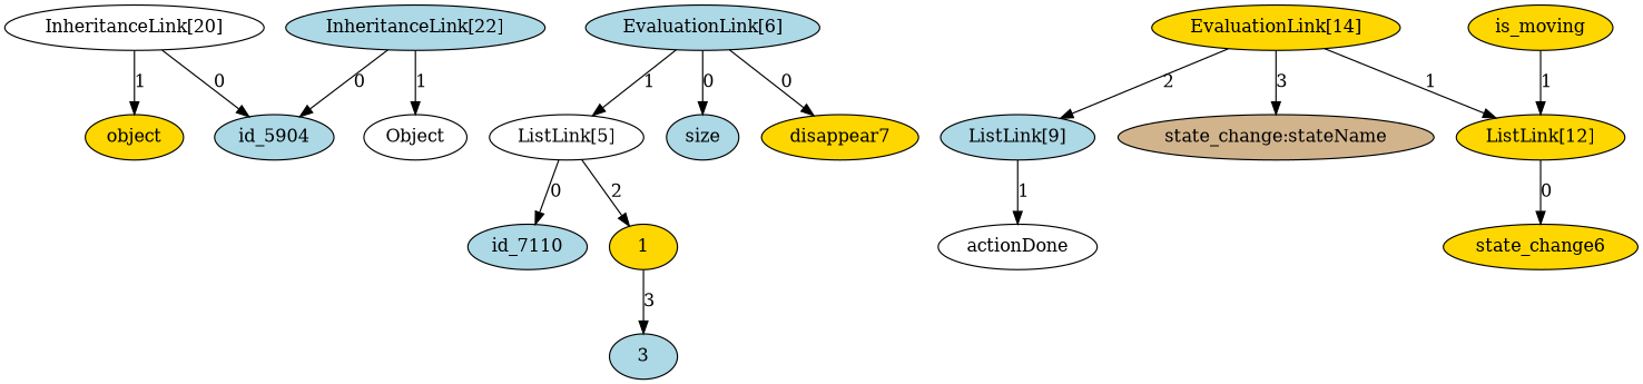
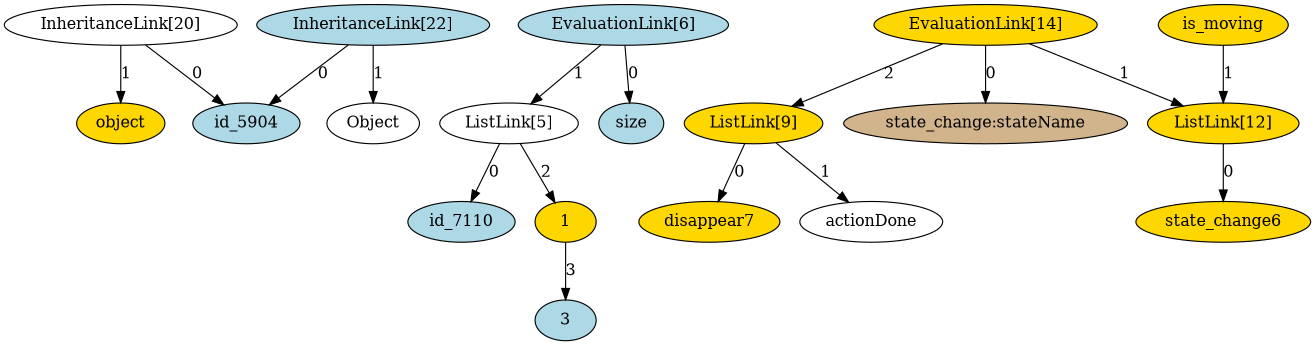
  digraph {
    node [fillcolor=gold style=filled]
    "InheritanceLink[20]" [fillcolor=white]
    id_5904 [fillcolor=lightblue]
    object
    "InheritanceLink[22]" [fillcolor=lightblue]
    Object [fillcolor=white]
    "ListLink[5]" [fillcolor=white]
    id_7110 [fillcolor=lightblue]
    1
    3 [fillcolor=lightblue]
    "EvaluationLink[6]" [fillcolor=lightblue]
    size [fillcolor=lightblue]
-   "ListLink[9]" [fillcolor=lightblue]
+   "ListLink[9]"
    disappear7
    actionDone [fillcolor=white]
    "EvaluationLink[14]"
    "state_change:stateName" [fillcolor=tan]
    "ListLink[12]"
    n18 [label=state_change6]
    is_moving
    "InheritanceLink[20]" -> id_5904 [label=0]
    "InheritanceLink[20]" -> object [label=1]
    "InheritanceLink[22]" -> id_5904 [label=0]
    "InheritanceLink[22]" -> Object [label=1]
    "ListLink[5]" -> id_7110 [label=0]
    "ListLink[5]" -> 1 [label=2]
    1 -> 3 [label=3]
    "EvaluationLink[6]" -> "ListLink[5]" [label=1]
    "EvaluationLink[6]" -> size [label=0]
-   "EvaluationLink[6]" -> disappear7 [label=0]
+   "ListLink[9]" -> disappear7 [label=0]
    "ListLink[9]" -> actionDone [label=1]
    "EvaluationLink[14]" -> "ListLink[9]" [label=2]
-   "EvaluationLink[14]" -> "state_change:stateName" [label=3]
+   "EvaluationLink[14]" -> "state_change:stateName" [label=0]
    "EvaluationLink[14]" -> "ListLink[12]" [label=1]
    "ListLink[12]" -> n18 [label=0]
    is_moving -> "ListLink[12]" [label=1]
  }
